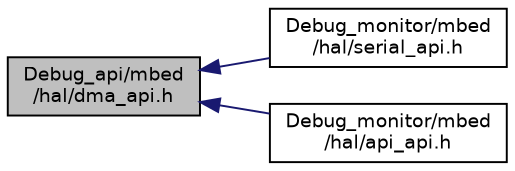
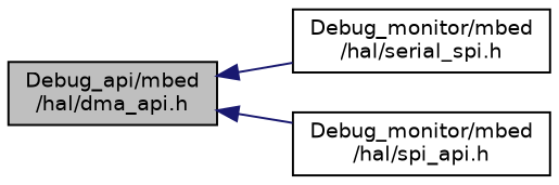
  digraph {
    rankdir=LR
    node [color=black fillcolor=white fontname=Helvetica fontsize=10 shape=record style=filled]
    edge [color=midnightblue dir=back fontname=Helvetica fontsize=10 labelfontname=Helvetica labelfontsize=10 style=solid]
    n1 [fillcolor=grey75 fontcolor=black height=0.2 label="Debug_api/mbed\l/hal/dma_api.h" width=0.4]
-   n2 [height=0.2 label="Debug_monitor/mbed\l/hal/serial_api.h" width=0.4]
-   n3 [height=0.2 label="Debug_monitor/mbed\l/hal/api_api.h" width=0.4]
+   n2 [height=0.2 label="Debug_monitor/mbed\l/hal/serial_spi.h" width=0.4]
+   n3 [height=0.2 label="Debug_monitor/mbed\l/hal/spi_api.h" width=0.4]
    n1 -> n2
    n1 -> n3
  }
